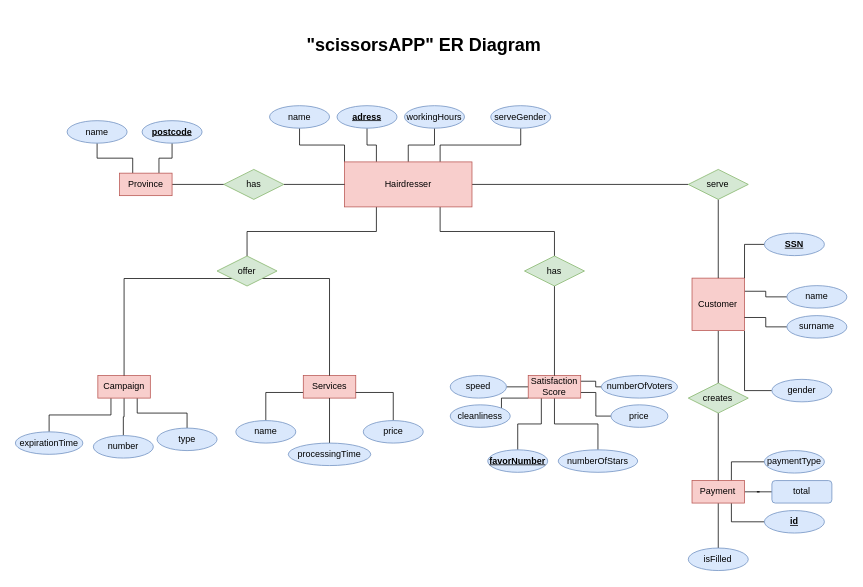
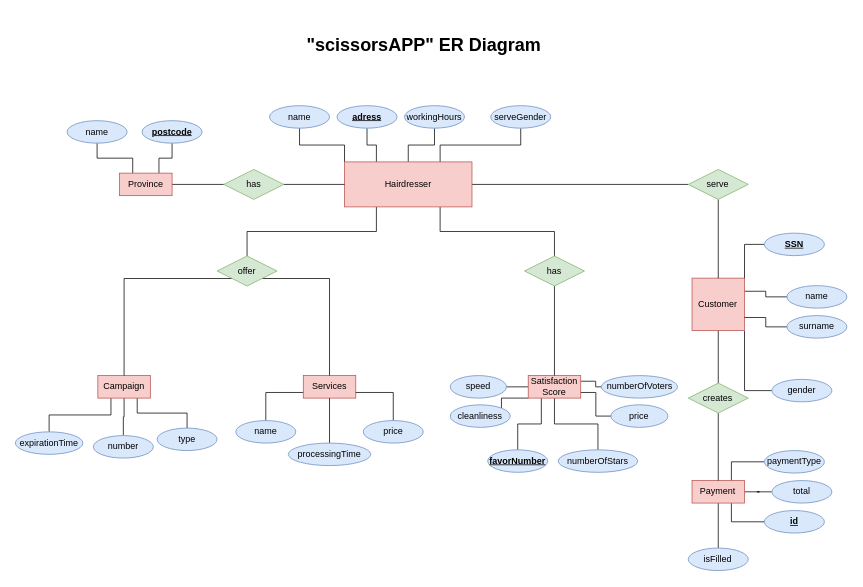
  <mxCell id="0" />
  <mxCell id="1" parent="0" />
  <mxCell id="2" value="&lt;b&gt;&lt;font style=&quot;font-size: 24px&quot;&gt;&quot;scissorsAPP&quot; ER Diagram&lt;/font&gt;&lt;/b&gt;" style="text;html=1;strokeColor=none;fillColor=none;align=center;verticalAlign=middle;whiteSpace=wrap;rounded=0;" parent="1" vertex="1"><mxGeometry x="390" width="350" height="80" as="geometry" y="20" /></mxCell>
  <mxCell id="3" style="edgeStyle=orthogonalEdgeStyle;rounded=0;orthogonalLoop=1;jettySize=auto;html=1;exitX=0.75;exitY=0;exitDx=0;exitDy=0;entryX=0;entryY=0.5;entryDx=0;entryDy=0;fontFamily=Helvetica;endArrow=none;endFill=0;" edge="1" parent="1" source="7" target="74"><mxGeometry relative="1" as="geometry" /></mxCell>
  <mxCell id="4" style="edgeStyle=orthogonalEdgeStyle;rounded=0;orthogonalLoop=1;jettySize=auto;html=1;exitX=1;exitY=0.5;exitDx=0;exitDy=0;fontFamily=Helvetica;endArrow=none;endFill=0;" edge="1" parent="1" source="7" target="75"><mxGeometry relative="1" as="geometry" /></mxCell>
  <mxCell id="5" style="edgeStyle=orthogonalEdgeStyle;rounded=0;orthogonalLoop=1;jettySize=auto;html=1;exitX=0.75;exitY=1;exitDx=0;exitDy=0;entryX=0;entryY=0.5;entryDx=0;entryDy=0;fontFamily=Helvetica;endArrow=none;endFill=0;" edge="1" parent="1" source="7" target="76"><mxGeometry relative="1" as="geometry" /></mxCell>
  <mxCell id="6" style="edgeStyle=orthogonalEdgeStyle;rounded=0;orthogonalLoop=1;jettySize=auto;html=1;exitX=0.5;exitY=1;exitDx=0;exitDy=0;entryX=0.5;entryY=0;entryDx=0;entryDy=0;fontFamily=Helvetica;endArrow=none;endFill=0;" edge="1" parent="1" source="7" target="78"><mxGeometry relative="1" as="geometry" /></mxCell>
  <mxCell id="7" value="Payment&lt;span style=&quot;color: rgba(0 , 0 , 0 , 0) ; font-family: monospace ; font-size: 0px&quot;&gt;%3CmxGraphModel%3E%3Croot%3E%3CmxCell%20id%3D%220%22%2F%3E%3CmxCell%20id%3D%221%22%20parent%3D%220%22%2F%3E%3CmxCell%20id%3D%222%22%20value%3D%22number%22%20style%3D%22ellipse%3BwhiteSpace%3Dwrap%3Bhtml%3D1%3BfillColor%3D%23dae8fc%3BstrokeColor%3D%236c8ebf%3B%22%20vertex%3D%221%22%20parent%3D%221%22%3E%3CmxGeometry%20x%3D%22365%22%20y%3D%22830%22%20width%3D%2280%22%20height%3D%2230%22%20as%3D%22geometry%22%2F%3E%3C%2FmxCell%3E%3C%2Froot%3E%3C%2FmxGraphModel%3E&lt;/span&gt;" style="rounded=0;whiteSpace=wrap;html=1;fillColor=#f8cecc;strokeColor=#b85450;" vertex="1" parent="1"><mxGeometry x="922.46" y="640" width="70" height="30" as="geometry" /></mxCell>
  <mxCell id="8" style="edgeStyle=orthogonalEdgeStyle;rounded=0;orthogonalLoop=1;jettySize=auto;html=1;entryX=0;entryY=0.5;entryDx=0;entryDy=0;fontFamily=Helvetica;endArrow=none;endFill=0;" edge="1" parent="1" source="15" target="32"><mxGeometry relative="1" as="geometry" /></mxCell>
  <mxCell id="9" style="edgeStyle=orthogonalEdgeStyle;rounded=0;orthogonalLoop=1;jettySize=auto;html=1;exitX=0;exitY=0;exitDx=0;exitDy=0;entryX=0.5;entryY=1;entryDx=0;entryDy=0;fontFamily=Helvetica;endArrow=none;endFill=0;" edge="1" parent="1" source="15" target="47"><mxGeometry relative="1" as="geometry" /></mxCell>
  <mxCell id="10" style="edgeStyle=orthogonalEdgeStyle;rounded=0;orthogonalLoop=1;jettySize=auto;html=1;exitX=0.25;exitY=0;exitDx=0;exitDy=0;entryX=0.5;entryY=1;entryDx=0;entryDy=0;fontFamily=Helvetica;endArrow=none;endFill=0;" edge="1" parent="1" source="15" target="48"><mxGeometry relative="1" as="geometry" /></mxCell>
  <mxCell id="11" style="edgeStyle=orthogonalEdgeStyle;rounded=0;orthogonalLoop=1;jettySize=auto;html=1;exitX=0.5;exitY=0;exitDx=0;exitDy=0;fontFamily=Helvetica;endArrow=none;endFill=0;" edge="1" parent="1" source="15" target="56"><mxGeometry relative="1" as="geometry" /></mxCell>
  <mxCell id="12" style="edgeStyle=orthogonalEdgeStyle;rounded=0;orthogonalLoop=1;jettySize=auto;html=1;exitX=0.75;exitY=0;exitDx=0;exitDy=0;entryX=0.5;entryY=1;entryDx=0;entryDy=0;fontFamily=Helvetica;endArrow=none;endFill=0;" edge="1" parent="1" source="15" target="57"><mxGeometry relative="1" as="geometry" /></mxCell>
  <mxCell id="13" style="edgeStyle=orthogonalEdgeStyle;rounded=0;orthogonalLoop=1;jettySize=auto;html=1;exitX=0.25;exitY=1;exitDx=0;exitDy=0;entryX=0.5;entryY=0;entryDx=0;entryDy=0;fontFamily=Helvetica;fontSize=24;endArrow=none;endFill=0;" edge="1" parent="1" source="15" target="35"><mxGeometry relative="1" as="geometry" /></mxCell>
  <mxCell id="14" style="edgeStyle=orthogonalEdgeStyle;rounded=0;orthogonalLoop=1;jettySize=auto;html=1;exitX=0.75;exitY=1;exitDx=0;exitDy=0;entryX=0.5;entryY=0;entryDx=0;entryDy=0;fontFamily=Helvetica;fontSize=24;endArrow=none;endFill=0;" edge="1" parent="1" source="15" target="59"><mxGeometry relative="1" as="geometry" /></mxCell>
  <mxCell id="15" value="Hairdresser" style="rounded=0;whiteSpace=wrap;html=1;fillColor=#f8cecc;strokeColor=#b85450;" vertex="1" parent="1"><mxGeometry x="459" y="215" width="170" height="60" as="geometry" /></mxCell>
  <mxCell id="16" style="edgeStyle=orthogonalEdgeStyle;rounded=0;orthogonalLoop=1;jettySize=auto;html=1;exitX=0;exitY=0.75;exitDx=0;exitDy=0;entryX=0.5;entryY=0;entryDx=0;entryDy=0;fontFamily=Helvetica;endArrow=none;endFill=0;" edge="1" parent="1" source="17" target="66"><mxGeometry relative="1" as="geometry" /></mxCell>
  <mxCell id="17" value="Services" style="rounded=0;whiteSpace=wrap;html=1;fillColor=#f8cecc;strokeColor=#b85450;" vertex="1" parent="1"><mxGeometry x="404" y="500" width="70" height="30" as="geometry" /></mxCell>
  <mxCell id="18" style="edgeStyle=orthogonalEdgeStyle;rounded=0;orthogonalLoop=1;jettySize=auto;html=1;fontFamily=Helvetica;endArrow=none;endFill=0;" edge="1" parent="1" source="21" target="37"><mxGeometry relative="1" as="geometry" /></mxCell>
  <mxCell id="19" style="edgeStyle=orthogonalEdgeStyle;rounded=0;orthogonalLoop=1;jettySize=auto;html=1;exitX=1;exitY=0.25;exitDx=0;exitDy=0;entryX=0;entryY=0.5;entryDx=0;entryDy=0;fontFamily=Helvetica;endArrow=none;endFill=0;" edge="1" parent="1" source="21" target="30"><mxGeometry relative="1" as="geometry" /></mxCell>
  <mxCell id="20" style="edgeStyle=orthogonalEdgeStyle;rounded=0;orthogonalLoop=1;jettySize=auto;html=1;exitX=1;exitY=1;exitDx=0;exitDy=0;entryX=0;entryY=0.5;entryDx=0;entryDy=0;fontFamily=Helvetica;endArrow=none;endFill=0;" edge="1" parent="1" source="21" target="44"><mxGeometry relative="1" as="geometry" /></mxCell>
  <mxCell id="21" value="Customer" style="rounded=0;whiteSpace=wrap;html=1;fillColor=#f8cecc;strokeColor=#b85450;" vertex="1" parent="1"><mxGeometry x="922.46" y="370" width="70" height="70" as="geometry" /></mxCell>
  <mxCell id="22" style="edgeStyle=orthogonalEdgeStyle;rounded=0;orthogonalLoop=1;jettySize=auto;html=1;exitX=1;exitY=0.5;exitDx=0;exitDy=0;entryX=0;entryY=0.5;entryDx=0;entryDy=0;fontFamily=Helvetica;endArrow=none;endFill=0;" edge="1" parent="1" source="25" target="39"><mxGeometry relative="1" as="geometry" /></mxCell>
  <mxCell id="23" style="edgeStyle=orthogonalEdgeStyle;rounded=0;orthogonalLoop=1;jettySize=auto;html=1;exitX=0.25;exitY=0;exitDx=0;exitDy=0;entryX=0.5;entryY=1;entryDx=0;entryDy=0;fontFamily=Helvetica;endArrow=none;endFill=0;" edge="1" parent="1" source="25" target="45"><mxGeometry relative="1" as="geometry" /></mxCell>
  <mxCell id="24" style="edgeStyle=orthogonalEdgeStyle;rounded=0;orthogonalLoop=1;jettySize=auto;html=1;exitX=0.75;exitY=0;exitDx=0;exitDy=0;entryX=0.5;entryY=1;entryDx=0;entryDy=0;fontFamily=Helvetica;endArrow=none;endFill=0;" edge="1" parent="1" source="25" target="46"><mxGeometry relative="1" as="geometry" /></mxCell>
  <mxCell id="25" value="Province" style="rounded=0;whiteSpace=wrap;html=1;fillColor=#f8cecc;strokeColor=#b85450;" vertex="1" parent="1"><mxGeometry x="159" y="230" width="70" height="30" as="geometry" /></mxCell>
  <mxCell id="26" style="edgeStyle=orthogonalEdgeStyle;rounded=0;orthogonalLoop=1;jettySize=auto;html=1;exitX=0.25;exitY=1;exitDx=0;exitDy=0;fontFamily=Helvetica;endArrow=none;endFill=0;" edge="1" parent="1" source="29" target="71"><mxGeometry relative="1" as="geometry" /></mxCell>
  <mxCell id="27" style="edgeStyle=orthogonalEdgeStyle;rounded=0;orthogonalLoop=1;jettySize=auto;html=1;exitX=0.75;exitY=1;exitDx=0;exitDy=0;fontFamily=Helvetica;endArrow=none;endFill=0;" edge="1" parent="1" source="29" target="73"><mxGeometry relative="1" as="geometry" /></mxCell>
  <mxCell id="28" style="edgeStyle=orthogonalEdgeStyle;rounded=0;orthogonalLoop=1;jettySize=auto;html=1;exitX=0.5;exitY=1;exitDx=0;exitDy=0;entryX=0.5;entryY=0;entryDx=0;entryDy=0;fontFamily=Helvetica;endArrow=none;endFill=0;" edge="1" parent="1" source="29" target="72"><mxGeometry relative="1" as="geometry" /></mxCell>
  <mxCell id="29" value="Campaign" style="rounded=0;whiteSpace=wrap;html=1;fillColor=#f8cecc;strokeColor=#b85450;" vertex="1" parent="1"><mxGeometry x="130" y="500" width="70" height="30" as="geometry" /></mxCell>
  <mxCell id="30" value="name" style="ellipse;whiteSpace=wrap;html=1;fillColor=#dae8fc;strokeColor=#6c8ebf;" vertex="1" parent="1"><mxGeometry x="1049" y="380" width="80" height="30" as="geometry" /></mxCell>
  <mxCell id="31" style="edgeStyle=orthogonalEdgeStyle;rounded=0;orthogonalLoop=1;jettySize=auto;html=1;fontFamily=Helvetica;endArrow=none;endFill=0;" edge="1" parent="1" source="32" target="21"><mxGeometry relative="1" as="geometry" /></mxCell>
  <mxCell id="32" value="serve" style="rhombus;whiteSpace=wrap;html=1;fontFamily=Helvetica;fillColor=#d5e8d4;strokeColor=#82b366;" vertex="1" parent="1"><mxGeometry x="917.46" y="225" width="80" height="40" as="geometry" /></mxCell>
  <mxCell id="33" style="edgeStyle=orthogonalEdgeStyle;rounded=0;orthogonalLoop=1;jettySize=auto;html=1;exitX=1;exitY=1;exitDx=0;exitDy=0;entryX=0.5;entryY=0;entryDx=0;entryDy=0;fontFamily=Helvetica;fontSize=24;endArrow=none;endFill=0;" edge="1" parent="1" source="35" target="17"><mxGeometry relative="1" as="geometry" /></mxCell>
  <mxCell id="34" style="edgeStyle=orthogonalEdgeStyle;rounded=0;orthogonalLoop=1;jettySize=auto;html=1;exitX=0;exitY=1;exitDx=0;exitDy=0;fontFamily=Helvetica;fontSize=24;endArrow=none;endFill=0;" edge="1" parent="1" source="35" target="29"><mxGeometry relative="1" as="geometry" /></mxCell>
  <mxCell id="35" value="offer" style="rhombus;whiteSpace=wrap;html=1;fontFamily=Helvetica;fillColor=#d5e8d4;strokeColor=#82b366;" vertex="1" parent="1"><mxGeometry x="289" y="340.5" width="80" height="40" as="geometry" /></mxCell>
  <mxCell id="36" style="edgeStyle=orthogonalEdgeStyle;rounded=0;orthogonalLoop=1;jettySize=auto;html=1;fontFamily=Helvetica;endArrow=none;endFill=0;" edge="1" parent="1" source="37" target="7"><mxGeometry relative="1" as="geometry" /></mxCell>
  <mxCell id="37" value="creates" style="rhombus;whiteSpace=wrap;html=1;fontFamily=Helvetica;fillColor=#d5e8d4;strokeColor=#82b366;" vertex="1" parent="1"><mxGeometry x="917.46" y="510" width="80" height="40" as="geometry" /></mxCell>
  <mxCell id="38" style="edgeStyle=orthogonalEdgeStyle;rounded=0;orthogonalLoop=1;jettySize=auto;html=1;entryX=0;entryY=0.5;entryDx=0;entryDy=0;fontFamily=Helvetica;endArrow=none;endFill=0;" edge="1" parent="1" source="39" target="15"><mxGeometry relative="1" as="geometry" /></mxCell>
  <mxCell id="39" value="has" style="rhombus;whiteSpace=wrap;html=1;fontFamily=Helvetica;fillColor=#d5e8d4;strokeColor=#82b366;" vertex="1" parent="1"><mxGeometry x="298" y="225" width="80" height="40" as="geometry" /></mxCell>
  <mxCell id="40" style="edgeStyle=orthogonalEdgeStyle;rounded=0;orthogonalLoop=1;jettySize=auto;html=1;exitX=0;exitY=0.5;exitDx=0;exitDy=0;entryX=1;entryY=0;entryDx=0;entryDy=0;fontFamily=Helvetica;endArrow=none;endFill=0;" edge="1" parent="1" source="41" target="21"><mxGeometry relative="1" as="geometry" /></mxCell>
  <mxCell id="41" value="&lt;u&gt;&lt;b&gt;SSN&lt;/b&gt;&lt;/u&gt;" style="ellipse;whiteSpace=wrap;html=1;fillColor=#dae8fc;strokeColor=#6c8ebf;" vertex="1" parent="1"><mxGeometry x="1019" y="310" width="80" height="30" as="geometry" /></mxCell>
  <mxCell id="42" style="edgeStyle=orthogonalEdgeStyle;rounded=0;orthogonalLoop=1;jettySize=auto;html=1;exitX=0;exitY=0.5;exitDx=0;exitDy=0;entryX=1;entryY=0.75;entryDx=0;entryDy=0;fontFamily=Helvetica;endArrow=none;endFill=0;" edge="1" parent="1" source="43" target="21"><mxGeometry relative="1" as="geometry" /></mxCell>
  <mxCell id="43" value="surname" style="ellipse;whiteSpace=wrap;html=1;fillColor=#dae8fc;strokeColor=#6c8ebf;" vertex="1" parent="1"><mxGeometry x="1049" y="420" width="80" height="30" as="geometry" /></mxCell>
  <mxCell id="44" value="gender" style="ellipse;whiteSpace=wrap;html=1;fillColor=#dae8fc;strokeColor=#6c8ebf;" vertex="1" parent="1"><mxGeometry x="1029" y="505" width="80" height="30" as="geometry" /></mxCell>
  <mxCell id="45" value="name" style="ellipse;whiteSpace=wrap;html=1;fillColor=#dae8fc;strokeColor=#6c8ebf;" vertex="1" parent="1"><mxGeometry x="89" y="160" width="80" height="30" as="geometry" /></mxCell>
  <mxCell id="46" value="&lt;u&gt;&lt;b&gt;postcode&lt;/b&gt;&lt;/u&gt;" style="ellipse;whiteSpace=wrap;html=1;fillColor=#dae8fc;strokeColor=#6c8ebf;" vertex="1" parent="1"><mxGeometry x="189" y="160" width="80" height="30" as="geometry" /></mxCell>
  <mxCell id="47" value="name" style="ellipse;whiteSpace=wrap;html=1;fillColor=#dae8fc;strokeColor=#6c8ebf;" vertex="1" parent="1"><mxGeometry x="359" y="140" width="80" height="30" as="geometry" /></mxCell>
  <mxCell id="48" value="&lt;u&gt;&lt;b&gt;adress&lt;/b&gt;&lt;/u&gt;" style="ellipse;whiteSpace=wrap;html=1;fillColor=#dae8fc;strokeColor=#6c8ebf;" vertex="1" parent="1"><mxGeometry x="449" y="140" width="80" height="30" as="geometry" /></mxCell>
  <mxCell id="49" style="edgeStyle=orthogonalEdgeStyle;rounded=0;orthogonalLoop=1;jettySize=auto;html=1;exitX=0;exitY=0.5;exitDx=0;exitDy=0;entryX=1;entryY=0.5;entryDx=0;entryDy=0;fontFamily=Helvetica;endArrow=none;endFill=0;" edge="1" parent="1" source="55" target="63"><mxGeometry relative="1" as="geometry" /></mxCell>
  <mxCell id="50" style="edgeStyle=orthogonalEdgeStyle;rounded=0;orthogonalLoop=1;jettySize=auto;html=1;exitX=0;exitY=1;exitDx=0;exitDy=0;entryX=1;entryY=0;entryDx=0;entryDy=0;fontFamily=Helvetica;endArrow=none;endFill=0;" edge="1" parent="1" source="55" target="65"><mxGeometry relative="1" as="geometry" /></mxCell>
  <mxCell id="51" style="edgeStyle=orthogonalEdgeStyle;rounded=0;orthogonalLoop=1;jettySize=auto;html=1;exitX=0.25;exitY=1;exitDx=0;exitDy=0;fontFamily=Helvetica;endArrow=none;endFill=0;" edge="1" parent="1" source="55" target="60"><mxGeometry relative="1" as="geometry" /></mxCell>
  <mxCell id="52" style="edgeStyle=orthogonalEdgeStyle;rounded=0;orthogonalLoop=1;jettySize=auto;html=1;exitX=0.5;exitY=1;exitDx=0;exitDy=0;fontFamily=Helvetica;endArrow=none;endFill=0;" edge="1" parent="1" source="55" target="62"><mxGeometry relative="1" as="geometry" /></mxCell>
  <mxCell id="53" style="edgeStyle=orthogonalEdgeStyle;rounded=0;orthogonalLoop=1;jettySize=auto;html=1;exitX=1;exitY=0.75;exitDx=0;exitDy=0;entryX=0;entryY=0.5;entryDx=0;entryDy=0;fontFamily=Helvetica;endArrow=none;endFill=0;" edge="1" parent="1" source="55" target="64"><mxGeometry relative="1" as="geometry" /></mxCell>
  <mxCell id="54" style="edgeStyle=orthogonalEdgeStyle;rounded=0;orthogonalLoop=1;jettySize=auto;html=1;exitX=1;exitY=0.25;exitDx=0;exitDy=0;fontFamily=Helvetica;endArrow=none;endFill=0;" edge="1" parent="1" source="55" target="61"><mxGeometry relative="1" as="geometry" /></mxCell>
  <mxCell id="55" value="Satisfaction Score" style="rounded=0;whiteSpace=wrap;html=1;fillColor=#f8cecc;strokeColor=#b85450;" vertex="1" parent="1"><mxGeometry x="704" y="500" width="70" height="30" as="geometry" /></mxCell>
  <mxCell id="56" value="workingHours" style="ellipse;whiteSpace=wrap;html=1;fillColor=#dae8fc;strokeColor=#6c8ebf;" vertex="1" parent="1"><mxGeometry x="539" y="140" width="80" height="30" as="geometry" /></mxCell>
  <mxCell id="57" value="serveGender" style="ellipse;whiteSpace=wrap;html=1;fillColor=#dae8fc;strokeColor=#6c8ebf;" vertex="1" parent="1"><mxGeometry x="654" y="140" width="80" height="30" as="geometry" /></mxCell>
  <mxCell id="58" style="edgeStyle=orthogonalEdgeStyle;rounded=0;orthogonalLoop=1;jettySize=auto;html=1;entryX=0.5;entryY=0;entryDx=0;entryDy=0;fontFamily=Helvetica;endArrow=none;endFill=0;" edge="1" parent="1" source="59" target="55"><mxGeometry relative="1" as="geometry" /></mxCell>
  <mxCell id="59" value="has" style="rhombus;whiteSpace=wrap;html=1;fontFamily=Helvetica;fillColor=#d5e8d4;strokeColor=#82b366;" vertex="1" parent="1"><mxGeometry x="699" y="340.5" width="80" height="40" as="geometry" /></mxCell>
  <mxCell id="60" value="&lt;u&gt;&lt;b&gt;favorNumber&lt;/b&gt;&lt;/u&gt;" style="ellipse;whiteSpace=wrap;html=1;fillColor=#dae8fc;strokeColor=#6c8ebf;" vertex="1" parent="1"><mxGeometry x="650" y="599" width="80" height="30" as="geometry" /></mxCell>
  <mxCell id="61" value="numberOfVoters" style="ellipse;whiteSpace=wrap;html=1;fillColor=#dae8fc;strokeColor=#6c8ebf;" vertex="1" parent="1"><mxGeometry x="801.54" y="500" width="101.54" height="30" as="geometry" /></mxCell>
  <mxCell id="62" value="numberOfStars" style="ellipse;whiteSpace=wrap;html=1;fillColor=#dae8fc;strokeColor=#6c8ebf;" vertex="1" parent="1"><mxGeometry x="744" y="599" width="106" height="30" as="geometry" /></mxCell>
  <mxCell id="63" value="speed" style="ellipse;whiteSpace=wrap;html=1;fillColor=#dae8fc;strokeColor=#6c8ebf;" vertex="1" parent="1"><mxGeometry x="600" y="500" width="75" height="30" as="geometry" /></mxCell>
  <mxCell id="64" value="price" style="ellipse;whiteSpace=wrap;html=1;fillColor=#dae8fc;strokeColor=#6c8ebf;" vertex="1" parent="1"><mxGeometry x="814.31" y="539" width="76" height="30" as="geometry" /></mxCell>
  <mxCell id="65" value="cleanliness" style="ellipse;whiteSpace=wrap;html=1;fillColor=#dae8fc;strokeColor=#6c8ebf;" vertex="1" parent="1"><mxGeometry x="600" y="539" width="80" height="30" as="geometry" /></mxCell>
  <mxCell id="66" value="name" style="ellipse;whiteSpace=wrap;html=1;fillColor=#dae8fc;strokeColor=#6c8ebf;" vertex="1" parent="1"><mxGeometry x="314" y="560" width="80" height="30" as="geometry" /></mxCell>
  <mxCell id="67" style="edgeStyle=orthogonalEdgeStyle;rounded=0;orthogonalLoop=1;jettySize=auto;html=1;exitX=0.5;exitY=0;exitDx=0;exitDy=0;entryX=1;entryY=0.75;entryDx=0;entryDy=0;fontFamily=Helvetica;endArrow=none;endFill=0;" edge="1" parent="1" source="68" target="17"><mxGeometry relative="1" as="geometry" /></mxCell>
  <mxCell id="68" value="price" style="ellipse;whiteSpace=wrap;html=1;fillColor=#dae8fc;strokeColor=#6c8ebf;" vertex="1" parent="1"><mxGeometry x="484" y="560" width="80" height="30" as="geometry" /></mxCell>
  <mxCell id="69" style="edgeStyle=orthogonalEdgeStyle;rounded=0;orthogonalLoop=1;jettySize=auto;html=1;exitX=0.5;exitY=0;exitDx=0;exitDy=0;entryX=0.5;entryY=1;entryDx=0;entryDy=0;fontFamily=Helvetica;endArrow=none;endFill=0;" edge="1" parent="1" source="70" target="17"><mxGeometry relative="1" as="geometry" /></mxCell>
  <mxCell id="70" value="processingTime" style="ellipse;whiteSpace=wrap;html=1;fillColor=#dae8fc;strokeColor=#6c8ebf;" vertex="1" parent="1"><mxGeometry x="384" y="590" width="110" height="30" as="geometry" /></mxCell>
  <mxCell id="71" value="expirationTime" style="ellipse;whiteSpace=wrap;html=1;fillColor=#dae8fc;strokeColor=#6c8ebf;" vertex="1" parent="1"><mxGeometry x="20" y="575" width="90" height="30" as="geometry" /></mxCell>
  <mxCell id="72" value="number" style="ellipse;whiteSpace=wrap;html=1;fillColor=#dae8fc;strokeColor=#6c8ebf;" vertex="1" parent="1"><mxGeometry x="124" y="580" width="80" height="30" as="geometry" /></mxCell>
  <mxCell id="73" value="type" style="ellipse;whiteSpace=wrap;html=1;fillColor=#dae8fc;strokeColor=#6c8ebf;" vertex="1" parent="1"><mxGeometry x="209" y="570" width="80" height="30" as="geometry" /></mxCell>
  <mxCell id="74" value="paymentType" style="ellipse;whiteSpace=wrap;html=1;fillColor=#dae8fc;strokeColor=#6c8ebf;" vertex="1" parent="1"><mxGeometry x="1019" y="600" width="80" height="30" as="geometry" /></mxCell>
- <mxCell id="75" value="total" style="whiteSpace=wrap;html=1;fillColor=#dae8fc;strokeColor=#6c8ebf;rounded=1;" vertex="1" parent="1"><mxGeometry x="1029" y="640" width="80" height="30" as="geometry" /></mxCell>
+ <mxCell id="75" value="total" style="ellipse;whiteSpace=wrap;html=1;fillColor=#dae8fc;strokeColor=#6c8ebf;" vertex="1" parent="1"><mxGeometry x="1029" y="640" width="80" height="30" as="geometry" /></mxCell>
  <mxCell id="76" value="&lt;u&gt;&lt;b&gt;id&lt;/b&gt;&lt;/u&gt;" style="ellipse;whiteSpace=wrap;html=1;fillColor=#dae8fc;strokeColor=#6c8ebf;" vertex="1" parent="1"><mxGeometry x="1019" y="680" width="80" height="30" as="geometry" /></mxCell>
  <mxCell id="77" style="edgeStyle=orthogonalEdgeStyle;rounded=0;orthogonalLoop=1;jettySize=auto;html=1;exitX=0.5;exitY=1;exitDx=0;exitDy=0;fontFamily=Helvetica;endArrow=none;endFill=0;" edge="1" parent="1" source="66" target="66"><mxGeometry relative="1" as="geometry" /></mxCell>
  <mxCell id="78" value="isFilled" style="ellipse;whiteSpace=wrap;html=1;fillColor=#dae8fc;strokeColor=#6c8ebf;" vertex="1" parent="1"><mxGeometry x="917.46" y="730" width="80" height="30" as="geometry" /></mxCell>
